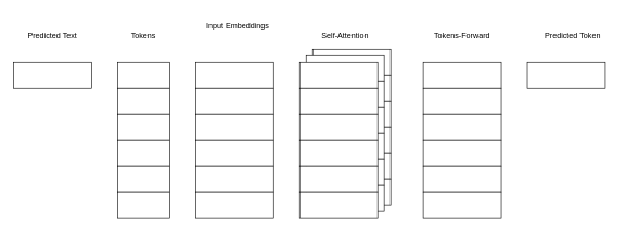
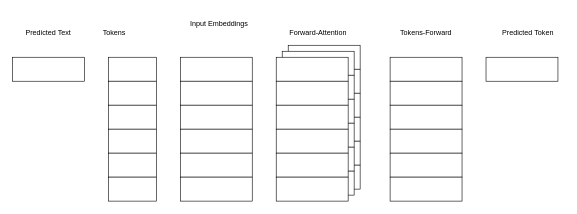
  <mxCell id="0" />
  <mxCell id="1" parent="0" />
  <mxCell id="2" value="Input Embeddings" style="text;html=1;strokeColor=none;fillColor=none;align=center;verticalAlign=middle;whiteSpace=wrap;rounded=0;" parent="1" vertex="1"><mxGeometry x="305" y="20" width="120" height="40" as="geometry" /></mxCell>
  <mxCell id="3" value="Predicted Text" style="text;html=1;strokeColor=none;fillColor=none;align=center;verticalAlign=middle;whiteSpace=wrap;rounded=0;" parent="1" vertex="1"><mxGeometry x="20" y="35" width="120" height="40" as="geometry" /></mxCell>
- <mxCell id="4" value="Tokens" style="text;html=1;strokeColor=none;fillColor=none;align=center;verticalAlign=middle;whiteSpace=wrap;rounded=0;" parent="1" vertex="1"><mxGeometry x="180" y="35" width="80" height="40" as="geometry" /></mxCell>
+ <mxCell id="4" value="Tokens" style="text;html=1;strokeColor=none;fillColor=none;align=center;verticalAlign=middle;whiteSpace=wrap;rounded=0;" parent="1" vertex="1"><mxGeometry x="150" y="35" width="80" height="40" as="geometry" /></mxCell>
  <mxCell id="5" value="" style="group" parent="1" vertex="1" connectable="0"><mxGeometry x="180" y="95" width="80" height="240" as="geometry" /></mxCell>
  <mxCell id="6" value="" style="rounded=0;whiteSpace=wrap;html=1;" parent="5" vertex="1"><mxGeometry width="80" height="40" as="geometry" /></mxCell>
  <mxCell id="7" value="" style="rounded=0;whiteSpace=wrap;html=1;" parent="5" vertex="1"><mxGeometry y="40" width="80" height="40" as="geometry" /></mxCell>
  <mxCell id="8" value="" style="rounded=0;whiteSpace=wrap;html=1;" parent="5" vertex="1"><mxGeometry y="80" width="80" height="40" as="geometry" /></mxCell>
  <mxCell id="9" value="" style="rounded=0;whiteSpace=wrap;html=1;" parent="5" vertex="1"><mxGeometry y="120" width="80" height="40" as="geometry" /></mxCell>
  <mxCell id="10" value="" style="rounded=0;whiteSpace=wrap;html=1;" parent="5" vertex="1"><mxGeometry y="160" width="80" height="40" as="geometry" /></mxCell>
  <mxCell id="11" value="" style="rounded=0;whiteSpace=wrap;html=1;" parent="5" vertex="1"><mxGeometry y="200" width="80" height="40" as="geometry" /></mxCell>
  <mxCell id="12" value="" style="group" parent="1" vertex="1" connectable="0"><mxGeometry x="300" y="95" width="120" height="240" as="geometry" /></mxCell>
  <mxCell id="13" value="" style="rounded=0;whiteSpace=wrap;html=1;" parent="12" vertex="1"><mxGeometry width="120" height="40" as="geometry" /></mxCell>
  <mxCell id="14" value="" style="rounded=0;whiteSpace=wrap;html=1;" parent="12" vertex="1"><mxGeometry y="40" width="120" height="40" as="geometry" /></mxCell>
  <mxCell id="15" value="" style="rounded=0;whiteSpace=wrap;html=1;" parent="12" vertex="1"><mxGeometry y="80" width="120" height="40" as="geometry" /></mxCell>
  <mxCell id="16" value="" style="rounded=0;whiteSpace=wrap;html=1;" parent="12" vertex="1"><mxGeometry y="120" width="120" height="40" as="geometry" /></mxCell>
  <mxCell id="17" value="" style="rounded=0;whiteSpace=wrap;html=1;" parent="12" vertex="1"><mxGeometry y="160" width="120" height="40" as="geometry" /></mxCell>
  <mxCell id="18" value="" style="rounded=0;whiteSpace=wrap;html=1;" parent="12" vertex="1"><mxGeometry y="200" width="120" height="40" as="geometry" /></mxCell>
  <mxCell id="19" value="" style="group" vertex="1" connectable="0" parent="1"><mxGeometry x="480" y="75" width="120" height="260" as="geometry" /></mxCell>
  <mxCell id="20" value="" style="rounded=0;whiteSpace=wrap;html=1;" vertex="1" parent="19"><mxGeometry width="120" height="40" as="geometry" /></mxCell>
  <mxCell id="21" value="" style="rounded=0;whiteSpace=wrap;html=1;" vertex="1" parent="19"><mxGeometry y="40" width="120" height="40" as="geometry" /></mxCell>
  <mxCell id="22" value="" style="rounded=0;whiteSpace=wrap;html=1;" vertex="1" parent="19"><mxGeometry y="80" width="120" height="40" as="geometry" /></mxCell>
  <mxCell id="23" value="" style="rounded=0;whiteSpace=wrap;html=1;" vertex="1" parent="19"><mxGeometry y="120" width="120" height="40" as="geometry" /></mxCell>
  <mxCell id="24" value="" style="rounded=0;whiteSpace=wrap;html=1;" vertex="1" parent="19"><mxGeometry y="160" width="120" height="40" as="geometry" /></mxCell>
  <mxCell id="25" value="" style="rounded=0;whiteSpace=wrap;html=1;" vertex="1" parent="19"><mxGeometry y="200" width="120" height="40" as="geometry" /></mxCell>
  <mxCell id="26" value="" style="group" vertex="1" connectable="0" parent="19"><mxGeometry x="-10" y="10" width="120" height="250" as="geometry" /></mxCell>
  <mxCell id="27" value="" style="rounded=0;whiteSpace=wrap;html=1;" vertex="1" parent="26"><mxGeometry width="120" height="40" as="geometry" /></mxCell>
  <mxCell id="28" value="" style="rounded=0;whiteSpace=wrap;html=1;" vertex="1" parent="26"><mxGeometry y="40" width="120" height="40" as="geometry" /></mxCell>
  <mxCell id="29" value="" style="rounded=0;whiteSpace=wrap;html=1;" vertex="1" parent="26"><mxGeometry y="80" width="120" height="40" as="geometry" /></mxCell>
  <mxCell id="30" value="" style="rounded=0;whiteSpace=wrap;html=1;" vertex="1" parent="26"><mxGeometry y="120" width="120" height="40" as="geometry" /></mxCell>
  <mxCell id="31" value="" style="rounded=0;whiteSpace=wrap;html=1;" vertex="1" parent="26"><mxGeometry y="160" width="120" height="40" as="geometry" /></mxCell>
  <mxCell id="32" value="" style="rounded=0;whiteSpace=wrap;html=1;" vertex="1" parent="26"><mxGeometry y="200" width="120" height="40" as="geometry" /></mxCell>
  <mxCell id="33" value="" style="group" vertex="1" connectable="0" parent="26"><mxGeometry x="-10" y="10" width="120" height="240" as="geometry" /></mxCell>
  <mxCell id="34" value="" style="rounded=0;whiteSpace=wrap;html=1;" vertex="1" parent="33"><mxGeometry width="120" height="40" as="geometry" /></mxCell>
  <mxCell id="35" value="" style="rounded=0;whiteSpace=wrap;html=1;" vertex="1" parent="33"><mxGeometry y="40" width="120" height="40" as="geometry" /></mxCell>
  <mxCell id="36" style="edgeStyle=none;html=1;exitX=0.5;exitY=1;exitDx=0;exitDy=0;" edge="1" parent="33" source="37" target="38"><mxGeometry relative="1" as="geometry" /></mxCell>
  <mxCell id="37" value="" style="rounded=0;whiteSpace=wrap;html=1;" vertex="1" parent="33"><mxGeometry y="80" width="120" height="40" as="geometry" /></mxCell>
  <mxCell id="38" value="" style="rounded=0;whiteSpace=wrap;html=1;" vertex="1" parent="33"><mxGeometry y="120" width="120" height="40" as="geometry" /></mxCell>
  <mxCell id="39" value="" style="rounded=0;whiteSpace=wrap;html=1;" vertex="1" parent="33"><mxGeometry y="160" width="120" height="40" as="geometry" /></mxCell>
  <mxCell id="40" value="" style="rounded=0;whiteSpace=wrap;html=1;" vertex="1" parent="33"><mxGeometry y="200" width="120" height="40" as="geometry" /></mxCell>
- <mxCell id="41" value="Self-Attention" style="text;html=1;strokeColor=none;fillColor=none;align=center;verticalAlign=middle;whiteSpace=wrap;rounded=0;" vertex="1" parent="1"><mxGeometry x="460" y="35" width="140" height="40" as="geometry" /></mxCell>
+ <mxCell id="41" value="Forward-Attention" style="text;html=1;strokeColor=none;fillColor=none;align=center;verticalAlign=middle;whiteSpace=wrap;rounded=0;" vertex="1" parent="1"><mxGeometry x="460" y="35" width="140" height="40" as="geometry" /></mxCell>
  <mxCell id="42" value="" style="group" vertex="1" connectable="0" parent="1"><mxGeometry x="650" y="95" width="120" height="240" as="geometry" /></mxCell>
  <mxCell id="43" value="" style="rounded=0;whiteSpace=wrap;html=1;" vertex="1" parent="42"><mxGeometry width="120" height="40" as="geometry" /></mxCell>
  <mxCell id="44" value="" style="rounded=0;whiteSpace=wrap;html=1;" vertex="1" parent="42"><mxGeometry y="40" width="120" height="40" as="geometry" /></mxCell>
  <mxCell id="45" value="" style="rounded=0;whiteSpace=wrap;html=1;" vertex="1" parent="42"><mxGeometry y="80" width="120" height="40" as="geometry" /></mxCell>
  <mxCell id="46" value="" style="rounded=0;whiteSpace=wrap;html=1;" vertex="1" parent="42"><mxGeometry y="120" width="120" height="40" as="geometry" /></mxCell>
  <mxCell id="47" value="" style="rounded=0;whiteSpace=wrap;html=1;" vertex="1" parent="42"><mxGeometry y="160" width="120" height="40" as="geometry" /></mxCell>
  <mxCell id="48" value="" style="rounded=0;whiteSpace=wrap;html=1;" vertex="1" parent="42"><mxGeometry y="200" width="120" height="40" as="geometry" /></mxCell>
  <mxCell id="49" value="" style="rounded=0;whiteSpace=wrap;html=1;" vertex="1" parent="1"><mxGeometry x="810" y="95" width="120" height="40" as="geometry" /></mxCell>
  <mxCell id="50" value="Predicted Token" style="text;html=1;strokeColor=none;fillColor=none;align=center;verticalAlign=middle;whiteSpace=wrap;rounded=0;" vertex="1" parent="1"><mxGeometry x="820" y="35" width="120" height="40" as="geometry" /></mxCell>
  <mxCell id="51" value="" style="rounded=0;whiteSpace=wrap;html=1;" vertex="1" parent="1"><mxGeometry x="20" y="95" width="120" height="40" as="geometry" /></mxCell>
  <mxCell id="52" value="Tokens-Forward" style="text;html=1;strokeColor=none;fillColor=none;align=center;verticalAlign=middle;whiteSpace=wrap;rounded=0;" vertex="1" parent="1"><mxGeometry x="650" y="35" width="120" height="40" as="geometry" /></mxCell>
